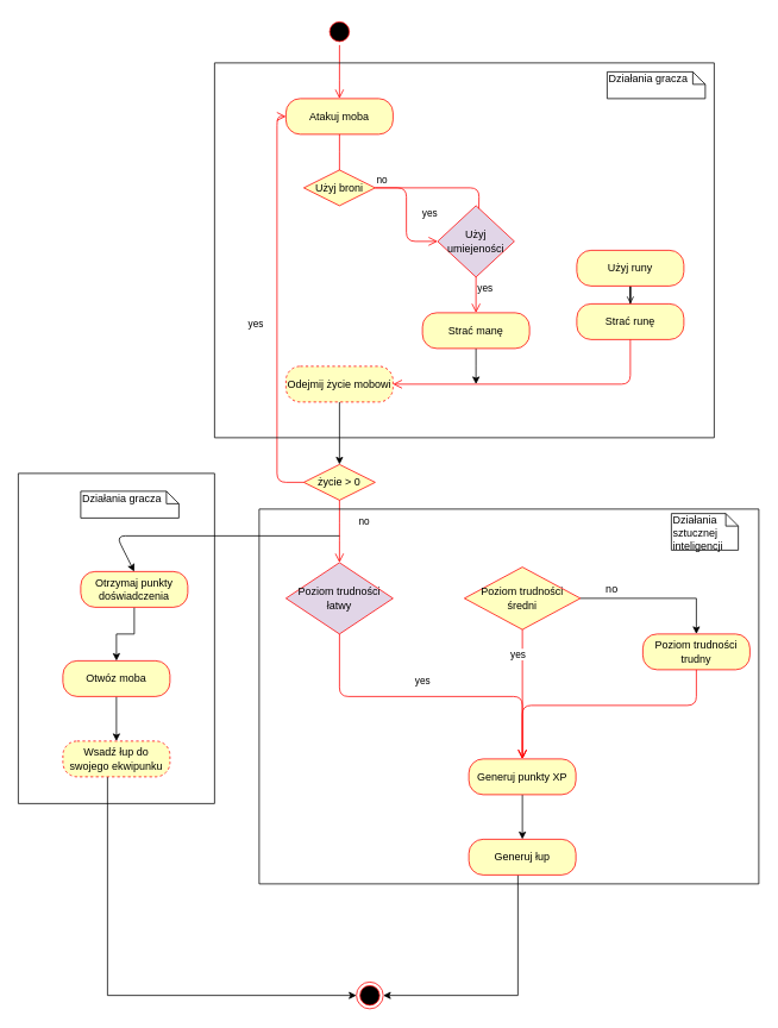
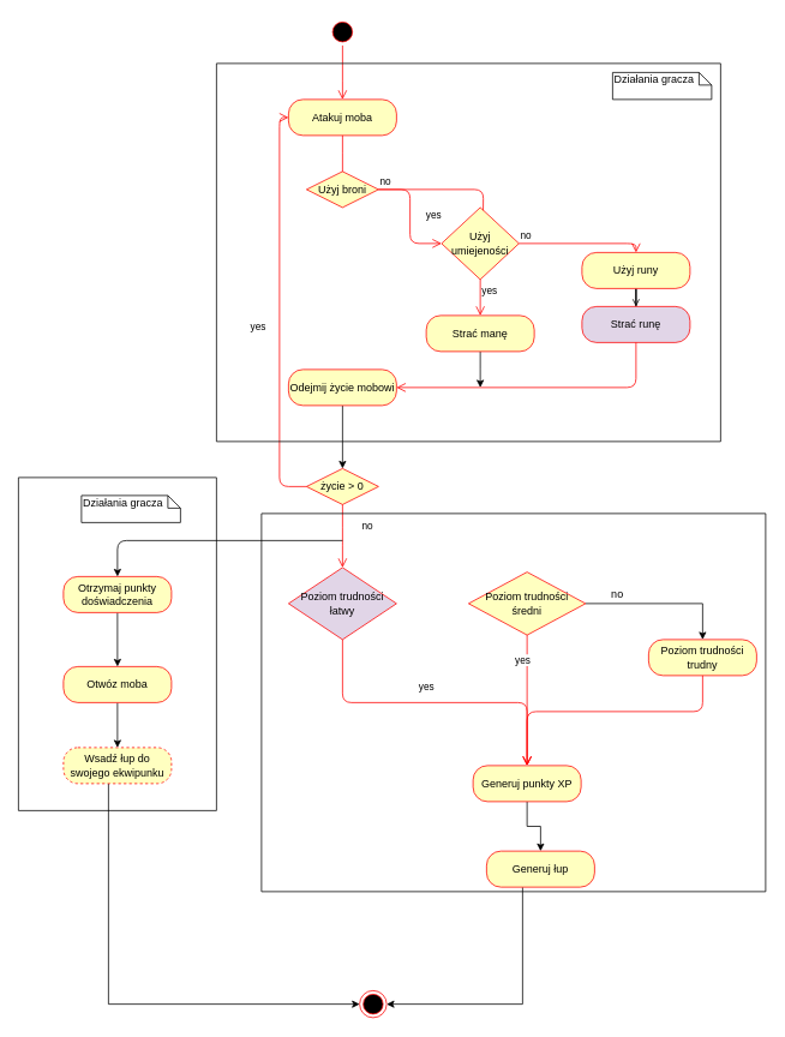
  <mxCell id="0" />
  <mxCell id="1" parent="0" />
  <mxCell id="2" value="" style="ellipse;html=1;shape=startState;fillColor=#000000;strokeColor=#ff0000;" vertex="1" parent="1"><mxGeometry x="365" y="20" width="30" height="30" as="geometry" /></mxCell>
  <mxCell id="3" value="" style="edgeStyle=orthogonalEdgeStyle;html=1;verticalAlign=bottom;endArrow=open;endSize=8;strokeColor=#ff0000;" edge="1" source="2" parent="1"><mxGeometry relative="1" as="geometry"><mxPoint x="380" y="110" as="targetPoint" /></mxGeometry></mxCell>
  <mxCell id="4" value="" style="ellipse;html=1;shape=endState;fillColor=#000000;strokeColor=#ff0000;" vertex="1" parent="1"><mxGeometry x="399" y="1100" width="30" height="30" as="geometry" /></mxCell>
  <mxCell id="5" value="Atakuj moba" style="rounded=1;whiteSpace=wrap;html=1;arcSize=40;fontColor=#000000;fillColor=#ffffc0;strokeColor=#ff0000;" vertex="1" parent="1"><mxGeometry x="320" y="110" width="120" height="40" as="geometry" /></mxCell>
  <mxCell id="6" value="" style="edgeStyle=orthogonalEdgeStyle;html=1;verticalAlign=bottom;endArrow=open;endSize=8;strokeColor=#ff0000;entryX=0.5;entryY=0;entryDx=0;entryDy=0;" edge="1" source="5" parent="1"><mxGeometry relative="1" as="geometry"><mxPoint x="380" y="210" as="targetPoint" /></mxGeometry></mxCell>
  <mxCell id="7" style="edgeStyle=orthogonalEdgeStyle;rounded=0;orthogonalLoop=1;jettySize=auto;html=1;" edge="1" parent="1" source="8"><mxGeometry relative="1" as="geometry"><mxPoint x="533" y="430" as="targetPoint" /></mxGeometry></mxCell>
  <mxCell id="8" value="Strać manę" style="rounded=1;whiteSpace=wrap;html=1;arcSize=40;fontColor=#000000;fillColor=#ffffc0;strokeColor=#ff0000;" vertex="1" parent="1"><mxGeometry x="473" y="350" width="120" height="40" as="geometry" /></mxCell>
  <mxCell id="9" style="edgeStyle=orthogonalEdgeStyle;rounded=0;orthogonalLoop=1;jettySize=auto;html=1;entryX=0.5;entryY=0;entryDx=0;entryDy=0;" edge="1" parent="1" source="10" target="21"><mxGeometry relative="1" as="geometry" /></mxCell>
- <mxCell id="10" value="Odejmij życie mobowi" style="rounded=1;whiteSpace=wrap;html=1;arcSize=40;fontColor=#000000;fillColor=#ffffc0;strokeColor=#ff0000;dashed=1;" vertex="1" parent="1"><mxGeometry x="320" y="410" width="120" height="40" as="geometry" /></mxCell>
+ <mxCell id="10" value="Odejmij życie mobowi" style="rounded=1;whiteSpace=wrap;html=1;arcSize=40;fontColor=#000000;fillColor=#ffffc0;strokeColor=#ff0000;" vertex="1" parent="1"><mxGeometry x="320" y="410" width="120" height="40" as="geometry" /></mxCell>
  <mxCell id="11" value="Użyj broni" style="rhombus;whiteSpace=wrap;html=1;fillColor=#ffffc0;strokeColor=#ff0000;" vertex="1" parent="1"><mxGeometry x="340" y="190" width="80" height="40" as="geometry" /></mxCell>
  <mxCell id="12" value="no" style="edgeStyle=orthogonalEdgeStyle;html=1;align=left;verticalAlign=bottom;endArrow=open;endSize=8;strokeColor=#ff0000;" edge="1" source="11" parent="1"><mxGeometry x="-1" relative="1" as="geometry"><mxPoint x="536" y="255" as="targetPoint" /></mxGeometry></mxCell>
  <mxCell id="13" value="yes" style="edgeStyle=orthogonalEdgeStyle;html=1;align=left;verticalAlign=top;endArrow=open;endSize=8;strokeColor=#ff0000;" edge="1" source="11" parent="1" target="14"><mxGeometry x="-0.222" y="16" relative="1" as="geometry"><mxPoint x="396" y="335" as="targetPoint" /><mxPoint as="offset" /></mxGeometry></mxCell>
- <mxCell id="14" value="Użyj umiejeności" style="rhombus;whiteSpace=wrap;html=1;fillColor=#e1d5e7;strokeColor=#ff0000;" vertex="1" parent="1"><mxGeometry x="490" y="230" width="86" height="80" as="geometry" /></mxCell>
+ <mxCell id="14" value="Użyj umiejeności" style="rhombus;whiteSpace=wrap;html=1;fillColor=#ffffc0;strokeColor=#ff0000;" vertex="1" parent="1"><mxGeometry x="490" y="230" width="86" height="80" as="geometry" /></mxCell>
+ <mxCell id="15" value="no" style="edgeStyle=orthogonalEdgeStyle;html=1;align=left;verticalAlign=bottom;endArrow=open;endSize=8;strokeColor=#ff0000;entryX=0.5;entryY=0;entryDx=0;entryDy=0;" edge="1" source="14" parent="1" target="18"><mxGeometry x="-1" relative="1" as="geometry"><mxPoint x="676" y="290" as="targetPoint" /></mxGeometry></mxCell>
  <mxCell id="16" value="yes" style="edgeStyle=orthogonalEdgeStyle;html=1;align=left;verticalAlign=top;endArrow=open;endSize=8;strokeColor=#ff0000;entryX=0.5;entryY=0;entryDx=0;entryDy=0;" edge="1" source="14" parent="1" target="8"><mxGeometry x="-1" relative="1" as="geometry"><mxPoint x="536" y="330" as="targetPoint" /></mxGeometry></mxCell>
  <mxCell id="17" style="edgeStyle=orthogonalEdgeStyle;rounded=0;orthogonalLoop=1;jettySize=auto;html=1;entryX=0.5;entryY=0;entryDx=0;entryDy=0;endArrow=open;" edge="1" parent="1" source="18" target="19"><mxGeometry relative="1" as="geometry" /></mxCell>
  <mxCell id="18" value="Użyj runy" style="rounded=1;whiteSpace=wrap;html=1;arcSize=40;fontColor=#000000;fillColor=#ffffc0;strokeColor=#ff0000;" vertex="1" parent="1"><mxGeometry x="646" y="280" width="120" height="40" as="geometry" /></mxCell>
- <mxCell id="19" value="Strać runę" style="rounded=1;whiteSpace=wrap;html=1;arcSize=40;fontColor=#000000;fillColor=#ffffc0;strokeColor=#ff0000;" vertex="1" parent="1"><mxGeometry x="646" y="340" width="120" height="40" as="geometry" /></mxCell>
+ <mxCell id="19" value="Strać runę" style="rounded=1;whiteSpace=wrap;html=1;arcSize=40;fontColor=#000000;fillColor=#e1d5e7;strokeColor=#ff0000;" vertex="1" parent="1"><mxGeometry x="646" y="340" width="120" height="40" as="geometry" /></mxCell>
  <mxCell id="20" value="" style="edgeStyle=orthogonalEdgeStyle;html=1;verticalAlign=bottom;endArrow=open;endSize=8;strokeColor=#ff0000;entryX=1;entryY=0.5;entryDx=0;entryDy=0;" edge="1" source="19" parent="1" target="10"><mxGeometry relative="1" as="geometry"><mxPoint x="706" y="580" as="targetPoint" /><Array as="points"><mxPoint x="706" y="430" /></Array></mxGeometry></mxCell>
  <mxCell id="21" value="życie &amp;gt; 0" style="rhombus;whiteSpace=wrap;html=1;fillColor=#ffffc0;strokeColor=#ff0000;" vertex="1" parent="1"><mxGeometry x="340" y="520" width="80" height="40" as="geometry" /></mxCell>
  <mxCell id="22" value="no" style="edgeStyle=orthogonalEdgeStyle;html=1;align=left;verticalAlign=bottom;endArrow=open;endSize=8;strokeColor=#ff0000;" edge="1" source="21" parent="1"><mxGeometry x="0.079" y="21" relative="1" as="geometry"><mxPoint x="380" y="630" as="targetPoint" /><mxPoint x="-1" y="-5" as="offset" /></mxGeometry></mxCell>
  <mxCell id="23" value="yes" style="edgeStyle=orthogonalEdgeStyle;html=1;align=left;verticalAlign=top;endArrow=open;endSize=8;strokeColor=#ff0000;entryX=0;entryY=0.5;entryDx=0;entryDy=0;" edge="1" source="21" parent="1" target="5"><mxGeometry x="-0.022" y="34" relative="1" as="geometry"><mxPoint x="360" y="650" as="targetPoint" /><Array as="points"><mxPoint x="310" y="540" /><mxPoint x="310" y="130" /></Array><mxPoint as="offset" /></mxGeometry></mxCell>
  <mxCell id="24" value="Poziom trudności łatwy" style="rhombus;whiteSpace=wrap;html=1;fillColor=#e1d5e7;strokeColor=#ff0000;" vertex="1" parent="1"><mxGeometry x="320" y="630" width="120" height="80" as="geometry" /></mxCell>
  <mxCell id="25" value="yes" style="edgeStyle=orthogonalEdgeStyle;html=1;align=left;verticalAlign=top;endArrow=open;endSize=8;strokeColor=#ff0000;entryX=0.5;entryY=0;entryDx=0;entryDy=0;" edge="1" source="24" parent="1" target="30"><mxGeometry x="-0.111" y="30" relative="1" as="geometry"><mxPoint x="380" y="800" as="targetPoint" /><Array as="points"><mxPoint x="380" y="780" /><mxPoint x="585" y="780" /></Array><mxPoint as="offset" /></mxGeometry></mxCell>
  <mxCell id="26" style="edgeStyle=orthogonalEdgeStyle;rounded=0;orthogonalLoop=1;jettySize=auto;html=1;entryX=0.5;entryY=0;entryDx=0;entryDy=0;" edge="1" parent="1" source="27" target="31"><mxGeometry relative="1" as="geometry"><mxPoint x="710" y="670" as="targetPoint" /></mxGeometry></mxCell>
  <mxCell id="27" value="Poziom trudności średni" style="rhombus;whiteSpace=wrap;html=1;fillColor=#ffffc0;strokeColor=#ff0000;" vertex="1" parent="1"><mxGeometry x="520" y="635" width="130" height="70" as="geometry" /></mxCell>
  <mxCell id="28" value="yes" style="edgeStyle=orthogonalEdgeStyle;html=1;align=left;verticalAlign=top;endArrow=open;endSize=8;strokeColor=#ff0000;entryX=0.5;entryY=0;entryDx=0;entryDy=0;" edge="1" source="27" parent="1" target="30"><mxGeometry x="-0.793" y="-15" relative="1" as="geometry"><mxPoint x="585" y="820" as="targetPoint" /><mxPoint as="offset" /></mxGeometry></mxCell>
  <mxCell id="29" style="edgeStyle=orthogonalEdgeStyle;rounded=0;orthogonalLoop=1;jettySize=auto;html=1;entryX=0.5;entryY=0;entryDx=0;entryDy=0;" edge="1" parent="1" source="30" target="35"><mxGeometry relative="1" as="geometry" /></mxCell>
  <mxCell id="30" value="Generuj punkty XP" style="rounded=1;whiteSpace=wrap;html=1;arcSize=40;fontColor=#000000;fillColor=#ffffc0;strokeColor=#ff0000;" vertex="1" parent="1"><mxGeometry x="525" y="850" width="120" height="40" as="geometry" /></mxCell>
  <mxCell id="31" value="Poziom trudności trudny" style="rounded=1;whiteSpace=wrap;html=1;arcSize=40;fontColor=#000000;fillColor=#ffffc0;strokeColor=#ff0000;" vertex="1" parent="1"><mxGeometry x="720" y="710" width="120" height="40" as="geometry" /></mxCell>
  <mxCell id="32" value="" style="edgeStyle=orthogonalEdgeStyle;html=1;verticalAlign=bottom;endArrow=open;endSize=8;strokeColor=#ff0000;entryX=0.5;entryY=0;entryDx=0;entryDy=0;" edge="1" source="31" parent="1" target="30"><mxGeometry relative="1" as="geometry"><mxPoint x="780" y="820" as="targetPoint" /><Array as="points"><mxPoint x="780" y="790" /><mxPoint x="585" y="790" /></Array></mxGeometry></mxCell>
  <mxCell id="33" value="no" style="text;html=1;align=center;verticalAlign=middle;resizable=0;points=[];autosize=1;" vertex="1" parent="1"><mxGeometry x="670" y="650" width="30" height="20" as="geometry" /></mxCell>
  <mxCell id="34" style="edgeStyle=orthogonalEdgeStyle;rounded=0;orthogonalLoop=1;jettySize=auto;html=1;entryX=1;entryY=0.5;entryDx=0;entryDy=0;" edge="1" parent="1" source="35" target="4"><mxGeometry relative="1" as="geometry"><Array as="points"><mxPoint x="580" y="1115" /></Array></mxGeometry></mxCell>
- <mxCell id="35" value="Generuj łup" style="rounded=1;whiteSpace=wrap;html=1;arcSize=40;fontColor=#000000;fillColor=#ffffc0;strokeColor=#ff0000;" vertex="1" parent="1"><mxGeometry x="525" y="940" width="120" height="40" as="geometry" /></mxCell>
- <mxCell id="36" value="Działania sztucznej inteligencji" style="shape=note;whiteSpace=wrap;html=1;size=14;verticalAlign=top;align=left;spacingTop=-6;" vertex="1" parent="1"><mxGeometry x="752" y="575" width="75" height="41" as="geometry" /></mxCell>
+ <mxCell id="35" value="Generuj łup" style="rounded=1;whiteSpace=wrap;html=1;arcSize=40;fontColor=#000000;fillColor=#ffffc0;strokeColor=#ff0000;" vertex="1" parent="1"><mxGeometry x="540" y="945" width="120" height="40" as="geometry" /></mxCell>
  <mxCell id="37" value="" style="endArrow=none;html=1;" edge="1" parent="1"><mxGeometry width="50" height="50" relative="1" as="geometry"><mxPoint x="290" y="990" as="sourcePoint" /><mxPoint x="290" y="570" as="targetPoint" /></mxGeometry></mxCell>
  <mxCell id="38" value="" style="endArrow=none;html=1;" edge="1" parent="1"><mxGeometry width="50" height="50" relative="1" as="geometry"><mxPoint x="290" y="570" as="sourcePoint" /><mxPoint x="850" y="570" as="targetPoint" /></mxGeometry></mxCell>
  <mxCell id="39" value="" style="endArrow=none;html=1;" edge="1" parent="1"><mxGeometry width="50" height="50" relative="1" as="geometry"><mxPoint x="850" y="990" as="sourcePoint" /><mxPoint x="850" y="570" as="targetPoint" /></mxGeometry></mxCell>
  <mxCell id="40" value="" style="endArrow=none;html=1;" edge="1" parent="1"><mxGeometry width="50" height="50" relative="1" as="geometry"><mxPoint x="290" y="990" as="sourcePoint" /><mxPoint x="850" y="990" as="targetPoint" /></mxGeometry></mxCell>
  <mxCell id="41" value="Działania gracza" style="shape=note;whiteSpace=wrap;html=1;size=14;verticalAlign=top;align=left;spacingTop=-6;" vertex="1" parent="1"><mxGeometry x="90" y="550" width="110" height="30" as="geometry" /></mxCell>
  <mxCell id="42" style="edgeStyle=orthogonalEdgeStyle;rounded=0;orthogonalLoop=1;jettySize=auto;html=1;entryX=0.5;entryY=0;entryDx=0;entryDy=0;" edge="1" parent="1" source="43" target="48"><mxGeometry relative="1" as="geometry" /></mxCell>
  <mxCell id="43" value="Otwóz moba" style="rounded=1;whiteSpace=wrap;html=1;arcSize=40;fontColor=#000000;fillColor=#ffffc0;strokeColor=#ff0000;" vertex="1" parent="1"><mxGeometry x="70" y="740" width="120" height="40" as="geometry" /></mxCell>
  <mxCell id="44" style="edgeStyle=orthogonalEdgeStyle;rounded=0;orthogonalLoop=1;jettySize=auto;html=1;" edge="1" parent="1" source="45" target="43"><mxGeometry relative="1" as="geometry" /></mxCell>
- <mxCell id="45" value="Otrzymaj punkty doświadczenia" style="rounded=1;whiteSpace=wrap;html=1;arcSize=40;fontColor=#000000;fillColor=#ffffc0;strokeColor=#ff0000;" vertex="1" parent="1"><mxGeometry x="90" y="640" width="120" height="40" as="geometry" /></mxCell>
+ <mxCell id="45" value="Otrzymaj punkty doświadczenia" style="rounded=1;whiteSpace=wrap;html=1;arcSize=40;fontColor=#000000;fillColor=#ffffc0;strokeColor=#ff0000;" vertex="1" parent="1"><mxGeometry x="70" y="640" width="120" height="40" as="geometry" /></mxCell>
  <mxCell id="46" value="" style="endArrow=classic;html=1;entryX=0.5;entryY=0;entryDx=0;entryDy=0;" edge="1" parent="1" target="45"><mxGeometry width="50" height="50" relative="1" as="geometry"><mxPoint x="380" y="600" as="sourcePoint" /><mxPoint x="200" y="540" as="targetPoint" /><Array as="points"><mxPoint x="130" y="600" /></Array></mxGeometry></mxCell>
  <mxCell id="47" style="edgeStyle=orthogonalEdgeStyle;rounded=0;orthogonalLoop=1;jettySize=auto;html=1;entryX=0;entryY=0.5;entryDx=0;entryDy=0;" edge="1" parent="1" source="48" target="4"><mxGeometry relative="1" as="geometry"><Array as="points"><mxPoint x="120" y="1115" /></Array></mxGeometry></mxCell>
  <mxCell id="48" value="Wsadź łup do swojego ekwipunku" style="rounded=1;whiteSpace=wrap;html=1;arcSize=40;fontColor=#000000;fillColor=#ffffc0;strokeColor=#ff0000;dashed=1;" vertex="1" parent="1"><mxGeometry x="70" y="830" width="120" height="40" as="geometry" /></mxCell>
  <mxCell id="49" value="" style="endArrow=none;html=1;" edge="1" parent="1"><mxGeometry width="50" height="50" relative="1" as="geometry"><mxPoint x="240" y="900" as="sourcePoint" /><mxPoint x="240" y="530" as="targetPoint" /></mxGeometry></mxCell>
  <mxCell id="50" value="" style="endArrow=none;html=1;" edge="1" parent="1"><mxGeometry width="50" height="50" relative="1" as="geometry"><mxPoint x="20" y="900" as="sourcePoint" /><mxPoint x="20" y="530" as="targetPoint" /></mxGeometry></mxCell>
  <mxCell id="51" value="" style="endArrow=none;html=1;" edge="1" parent="1"><mxGeometry width="50" height="50" relative="1" as="geometry"><mxPoint x="20" y="530" as="sourcePoint" /><mxPoint x="240" y="530" as="targetPoint" /></mxGeometry></mxCell>
  <mxCell id="52" value="" style="endArrow=none;html=1;" edge="1" parent="1"><mxGeometry width="50" height="50" relative="1" as="geometry"><mxPoint x="20" y="900" as="sourcePoint" /><mxPoint x="240" y="900" as="targetPoint" /></mxGeometry></mxCell>
  <mxCell id="53" value="" style="endArrow=none;html=1;" edge="1" parent="1"><mxGeometry width="50" height="50" relative="1" as="geometry"><mxPoint x="240" y="70" as="sourcePoint" /><mxPoint x="800" y="70" as="targetPoint" /></mxGeometry></mxCell>
  <mxCell id="54" value="" style="endArrow=none;html=1;" edge="1" parent="1"><mxGeometry width="50" height="50" relative="1" as="geometry"><mxPoint x="800" y="490" as="sourcePoint" /><mxPoint x="800" y="70" as="targetPoint" /></mxGeometry></mxCell>
  <mxCell id="55" value="" style="endArrow=none;html=1;" edge="1" parent="1"><mxGeometry width="50" height="50" relative="1" as="geometry"><mxPoint x="240" y="490" as="sourcePoint" /><mxPoint x="240" y="70" as="targetPoint" /></mxGeometry></mxCell>
  <mxCell id="56" value="" style="endArrow=none;html=1;" edge="1" parent="1"><mxGeometry width="50" height="50" relative="1" as="geometry"><mxPoint x="240" y="490" as="sourcePoint" /><mxPoint x="800" y="490" as="targetPoint" /></mxGeometry></mxCell>
  <mxCell id="57" value="Działania gracza" style="shape=note;whiteSpace=wrap;html=1;size=14;verticalAlign=top;align=left;spacingTop=-6;" vertex="1" parent="1"><mxGeometry x="680" y="80" width="110" height="30" as="geometry" /></mxCell>
